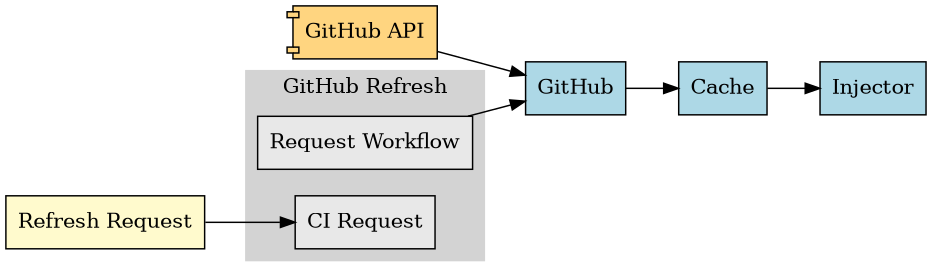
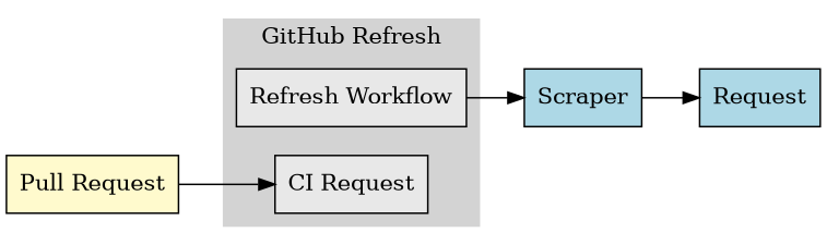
  digraph {
    rankdir=LR
    node [fillcolor="#ADD8E6" shape=box style=filled]
-   n1 [fillcolor="#E8E8E8" label="Request Workflow"]
+   n1 [fillcolor="#E8E8E8" label="Refresh Workflow"]
    n2 [fillcolor="#E8E8E8" label="CI Request"]
-   Scraper [label=GitHub]
-   Cache
-   n5 [fillcolor="#FFD580" label="GitHub API" shape=component]
-   Injector
-   n7 [fillcolor="#FFFACD" label="Refresh Request"]
+   Scraper
+   Cache [label=Request]
+   n7 [fillcolor="#FFFACD" label="Pull Request"]
    subgraph cluster_1 {
      color=lightgrey
      label="GitHub Refresh"
      style=filled
      n1
      n2
    }
    n1 -> Scraper
    Scraper -> Cache
-   Cache -> Injector
-   n5 -> Scraper
    n7 -> n2
  }
